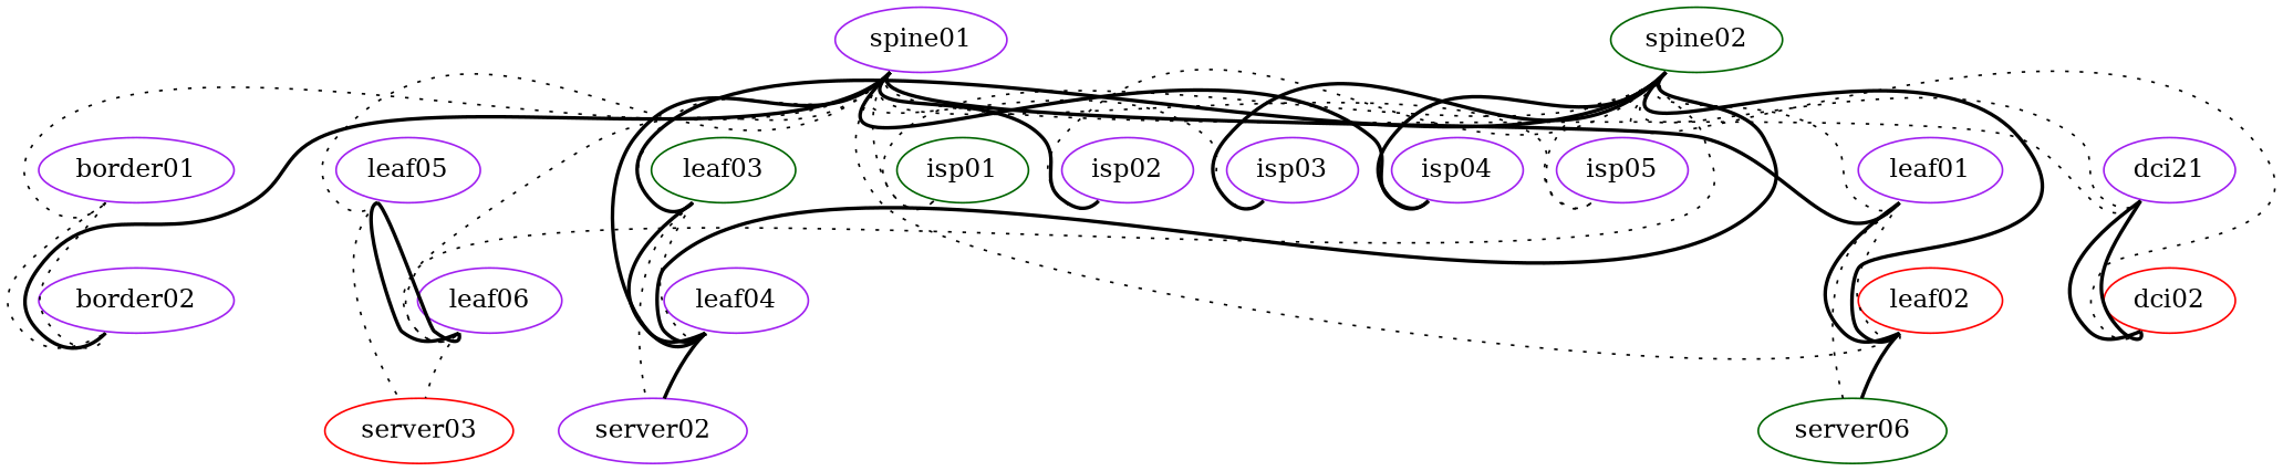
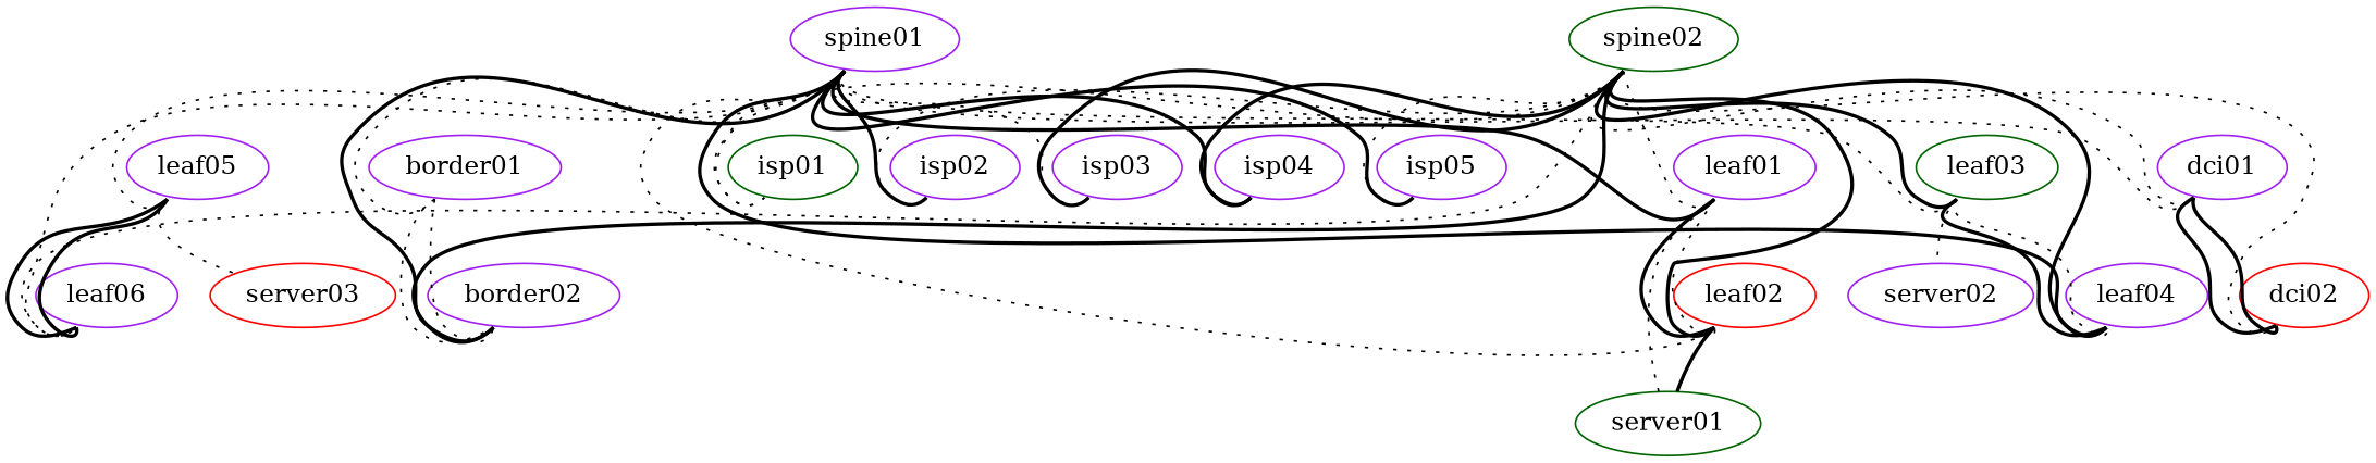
  graph {
    node [color=purple config="./helper_scripts/extra_switch_config.sh" function=leaf memory=768 os="CumulusCommunity/cumulus-vx" version="3.7.6"]
    edge [headport=swp49 style=dotted tailport=swp1]
    spine01 [function=spine mgmt_ip="192.168.200.21"]
    border01 [mgmt_ip="192.168.200.9"]
    border02 [mgmt_ip="192.168.200.10"]
-   dci01 [mgmt_ip="192.168.200.7" label=dci21]
+   dci01 [mgmt_ip="192.168.200.7"]
    leaf01 [mgmt_ip="192.168.200.1"]
    leaf02 [color=red mgmt_ip="192.168.200.2"]
    leaf03 [color=darkgreen mgmt_ip="192.168.200.3"]
    leaf04 [mgmt_ip="192.168.200.4"]
    leaf05 [mgmt_ip="192.168.200.5"]
    leaf06 [mgmt_ip="192.168.200.6"]
    isp01 [color=darkgreen mgmt_ip="192.168.200.11"]
    isp02 [mgmt_ip="192.168.200.12"]
    isp03 [mgmt_ip="192.168.200.13"]
    isp04 [mgmt_ip="192.168.200.14"]
    isp05 [mgmt_ip="192.168.200.15"]
    dci02 [color=red mgmt_ip="192.168.200.8"]
-   server01 [color=darkgreen config="./helper_scripts/extra_server_config.sh" function=host mgmt_ip="192.168.200.31" os="yk0/ubuntu-xenial" label=server06 version=""]
+   server01 [color=darkgreen config="./helper_scripts/extra_server_config.sh" function=host mgmt_ip="192.168.200.31" os="yk0/ubuntu-xenial" version=""]
    server02 [config="./helper_scripts/extra_server_config.sh" function=host mgmt_ip="192.168.200.32" os="yk0/ubuntu-xenial" version=""]
    server03 [color=red config="./helper_scripts/extra_server_config.sh" function=host mgmt_ip="192.168.200.33" os="yk0/ubuntu-xenial" version=""]
    spine02 [color=darkgreen function=spine mgmt_ip="192.168.200.22"]
    spine01 -- border01 [tailport=swp9]
    spine01 -- border02 [style=bold tailport=swp10]
    spine01 -- dci01 [tailport=swp7]
    spine01 -- leaf01 [style=bold]
    spine01 -- leaf02 [tailport=swp2]
    spine01 -- leaf03 [tailport=swp3]
    spine01 -- leaf04 [style=bold tailport=swp4]
    spine01 -- leaf05 [tailport=swp5]
    spine01 -- leaf06 [tailport=swp6]
    spine01 -- isp01 [tailport=swp11]
    spine01 -- isp02 [style=bold tailport=swp12]
    spine01 -- isp03 [tailport=swp13]
    spine01 -- isp04 [style=bold tailport=swp14]
-   spine01 -- isp05 [tailport=swp15]
+   spine01 -- isp05 [style=bold tailport=swp15]
    border01 -- border02 [headport=swp51 tailport=swp51]
    border01 -- border02 [headport=swp52 tailport=swp52]
    dci01 -- dci02 [headport=swp51 style=bold tailport=swp51]
    dci01 -- dci02 [headport=swp52 style=bold tailport=swp52]
    leaf01 -- leaf02 [headport=swp51 style=bold tailport=swp51]
    leaf01 -- leaf02 [headport=swp52 tailport=swp52]
    leaf01 -- server01 [headport=eth1]
    leaf02 -- server01 [headport=eth2 style=bold]
    leaf03 -- leaf04 [headport=swp51 style=bold tailport=swp51]
    leaf03 -- leaf04 [headport=swp52 tailport=swp52]
    leaf03 -- server02 [headport=eth1]
-   leaf04 -- server02 [headport=eth2 style=bold]
    leaf05 -- leaf06 [headport=swp51 style=bold tailport=swp51]
    leaf05 -- leaf06 [headport=swp52 style=bold tailport=swp52]
    leaf05 -- server03 [headport=eth1]
-   leaf06 -- server03 [headport=eth2]
+   spine02 -- border02 [headport=swp50 style=bold tailport=swp10]
    spine02 -- dci01 [headport=swp50 tailport=swp7]
    spine02 -- leaf01 [headport=swp50]
    spine02 -- leaf02 [headport=swp50 style=bold tailport=swp2]
    spine02 -- leaf03 [headport=swp50 style=bold tailport=swp3]
    spine02 -- leaf04 [headport=swp50 style=bold tailport=swp4]
    spine02 -- leaf06 [headport=swp50 tailport=swp6]
    spine02 -- isp01 [headport=swp50 tailport=swp11]
    spine02 -- isp02 [headport=swp50 tailport=swp12]
    spine02 -- isp03 [headport=swp50 style=bold tailport=swp13]
    spine02 -- isp04 [headport=swp50 style=bold tailport=swp14]
    spine02 -- isp05 [headport=swp50 tailport=swp15]
    spine02 -- dci02 [headport=swp50 tailport=swp8]
  }
